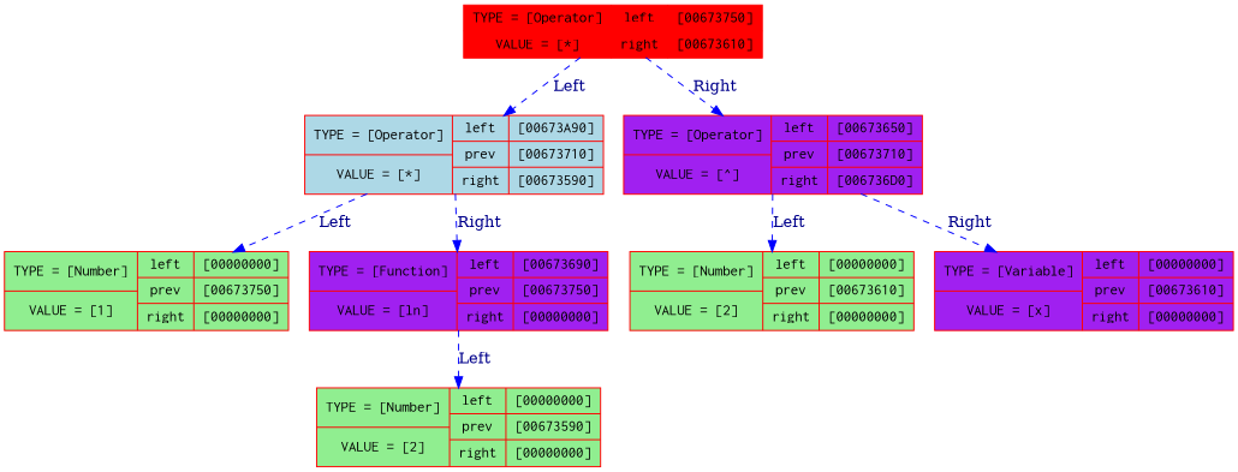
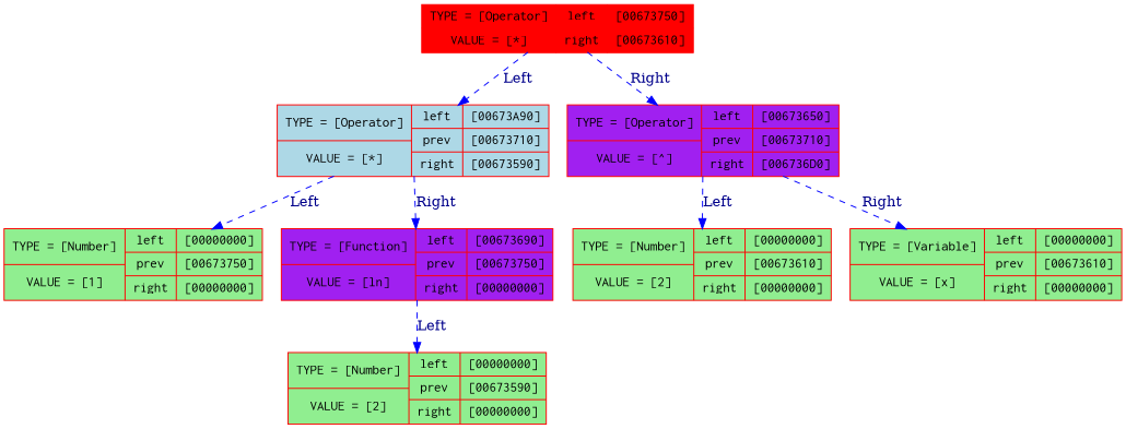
  digraph {
    node [color=Red fillcolor=lightgreen fontname=Courier shape=record style=filled]
    edge [color=Blue fontcolor=darkblue style=dashed]
    n1 [label="{<f0> TYPE = [Number] | VALUE = [1]}| {<f1> left| <here> prev| right}| {<f2> [00000000]| [00673750]| [00000000]}"]
    n2 [fillcolor=lightblue label="{<f0> TYPE = [Operator] | VALUE = [*]}| {<f1> left| <here> prev| right}| {<f2> [00673A90]| [00673710]| [00673590]}"]
    n3 [fillcolor=purple label="{<f0> TYPE = [Function] | VALUE = [ln]}| {<f1> left| <here> prev| right}| {<f2> [00673690]| [00673750]| [00000000]}"]
    n4 [label="{<f0> TYPE = [Number] | VALUE = [2]}| {<f1> left| <here> prev| right}| {<f2> [00000000]| [00673590]| [00000000]}"]
    n5 [fillcolor=red label="{<f0> TYPE = [Operator] | VALUE = [*]}| {<f1> left| right}| {<f2> [00673750]| [00673610]}"]
    n6 [fillcolor=purple label="{<f0> TYPE = [Operator] | VALUE = [^]}| {<f1> left| <here> prev| right}| {<f2> [00673650]| [00673710]| [006736D0]}"]
    n7 [label="{<f0> TYPE = [Number] | VALUE = [2]}| {<f1> left| <here> prev| right}| {<f2> [00000000]| [00673610]| [00000000]}"]
-   n8 [fillcolor=purple label="{<f0> TYPE = [Variable] | VALUE = [x]}| {<f1> left| <here> prev| right}| {<f2> [00000000]| [00673610]| [00000000]}"]
+   n8 [label="{<f0> TYPE = [Variable] | VALUE = [x]}| {<f1> left| <here> prev| right}| {<f2> [00000000]| [00673610]| [00000000]}"]
    n2 -> n1 [label=Left]
    n2 -> n3 [label=Right]
    n3 -> n4 [label=Left]
    n5 -> n2 [label=Left]
    n5 -> n6 [label=Right]
    n6 -> n7 [label=Left]
    n6 -> n8 [label=Right]
  }
